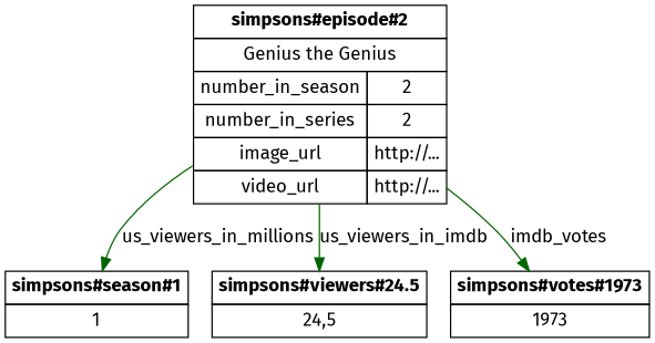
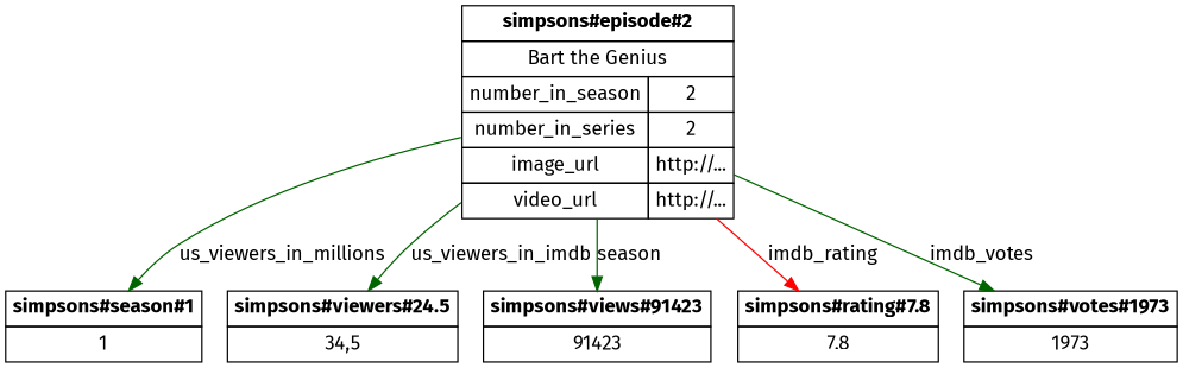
  digraph {
    fontname="Fira Sans"
    node [fontname="Fira Sans" margin=0 shape=none]
    edge [color=darkgreen fontname="Fira Sans"]
-   n1 [label=<     <TABLE BORDER="0" CELLBORDER="1" CELLSPACING="0" CELLPADDING="4">       <TR><TD COLSPAN="2"><B>simpsons#episode#2</B></TD></TR>       <TR><TD COLSPAN="2">Genius the Genius</TD></TR>       <TR>         <TD>number_in_season</TD>         <TD>2</TD>       </TR>       <TR>         <TD>number_in_series</TD>         <TD>2</TD>       </TR>       <TR>         <TD>image_url</TD>         <TD>http://...</TD>       </TR>       <TR>         <TD>video_url</TD>         <TD>http://...</TD>       </TR>     </TABLE>>]
+   n1 [label=<     <TABLE BORDER="0" CELLBORDER="1" CELLSPACING="0" CELLPADDING="4">       <TR><TD COLSPAN="2"><B>simpsons#episode#2</B></TD></TR>       <TR><TD COLSPAN="2">Bart the Genius</TD></TR>       <TR>         <TD>number_in_season</TD>         <TD>2</TD>       </TR>       <TR>         <TD>number_in_series</TD>         <TD>2</TD>       </TR>       <TR>         <TD>image_url</TD>         <TD>http://...</TD>       </TR>       <TR>         <TD>video_url</TD>         <TD>http://...</TD>       </TR>     </TABLE>>]
    n2 [label=<     <TABLE BORDER="0" CELLBORDER="1" CELLSPACING="0" CELLPADDING="4">       <TR><TD COLSPAN="2"><B>simpsons#season#1</B></TD></TR>       <TR><TD COLSPAN="2">1</TD></TR>     </TABLE>>]
-   n3 [label=<     <TABLE BORDER="0" CELLBORDER="1" CELLSPACING="0" CELLPADDING="4">       <TR><TD COLSPAN="2"><B>simpsons#viewers#24.5</B></TD></TR>       <TR><TD COLSPAN="2">24,5</TD></TR>     </TABLE>>]
+   n3 [label=<     <TABLE BORDER="0" CELLBORDER="1" CELLSPACING="0" CELLPADDING="4">       <TR><TD COLSPAN="2"><B>simpsons#viewers#24.5</B></TD></TR>       <TR><TD COLSPAN="2">34,5</TD></TR>     </TABLE>>]
+   n4 [label=<     <TABLE BORDER="0" CELLBORDER="1" CELLSPACING="0" CELLPADDING="4">       <TR><TD COLSPAN="2"><B>simpsons#views#91423</B></TD></TR>       <TR><TD COLSPAN="2">91423</TD></TR>     </TABLE>>]
+   n5 [label=<     <TABLE BORDER="0" CELLBORDER="1" CELLSPACING="0" CELLPADDING="4">       <TR><TD COLSPAN="2"><B>simpsons#rating#7.8</B></TD></TR>       <TR><TD COLSPAN="2">7.8</TD></TR>     </TABLE>>]
    n6 [label=<     <TABLE BORDER="0" CELLBORDER="1" CELLSPACING="0" CELLPADDING="4">       <TR><TD COLSPAN="2"><B>simpsons#votes#1973</B></TD></TR>       <TR><TD COLSPAN="2">1973</TD></TR>     </TABLE>>]
    n1 -> n2 [label=us_viewers_in_millions]
    n1 -> n3 [label=us_viewers_in_imdb]
+   n1 -> n4 [label=season]
+   n1 -> n5 [color=red label=imdb_rating]
    n1 -> n6 [label=imdb_votes]
  }
